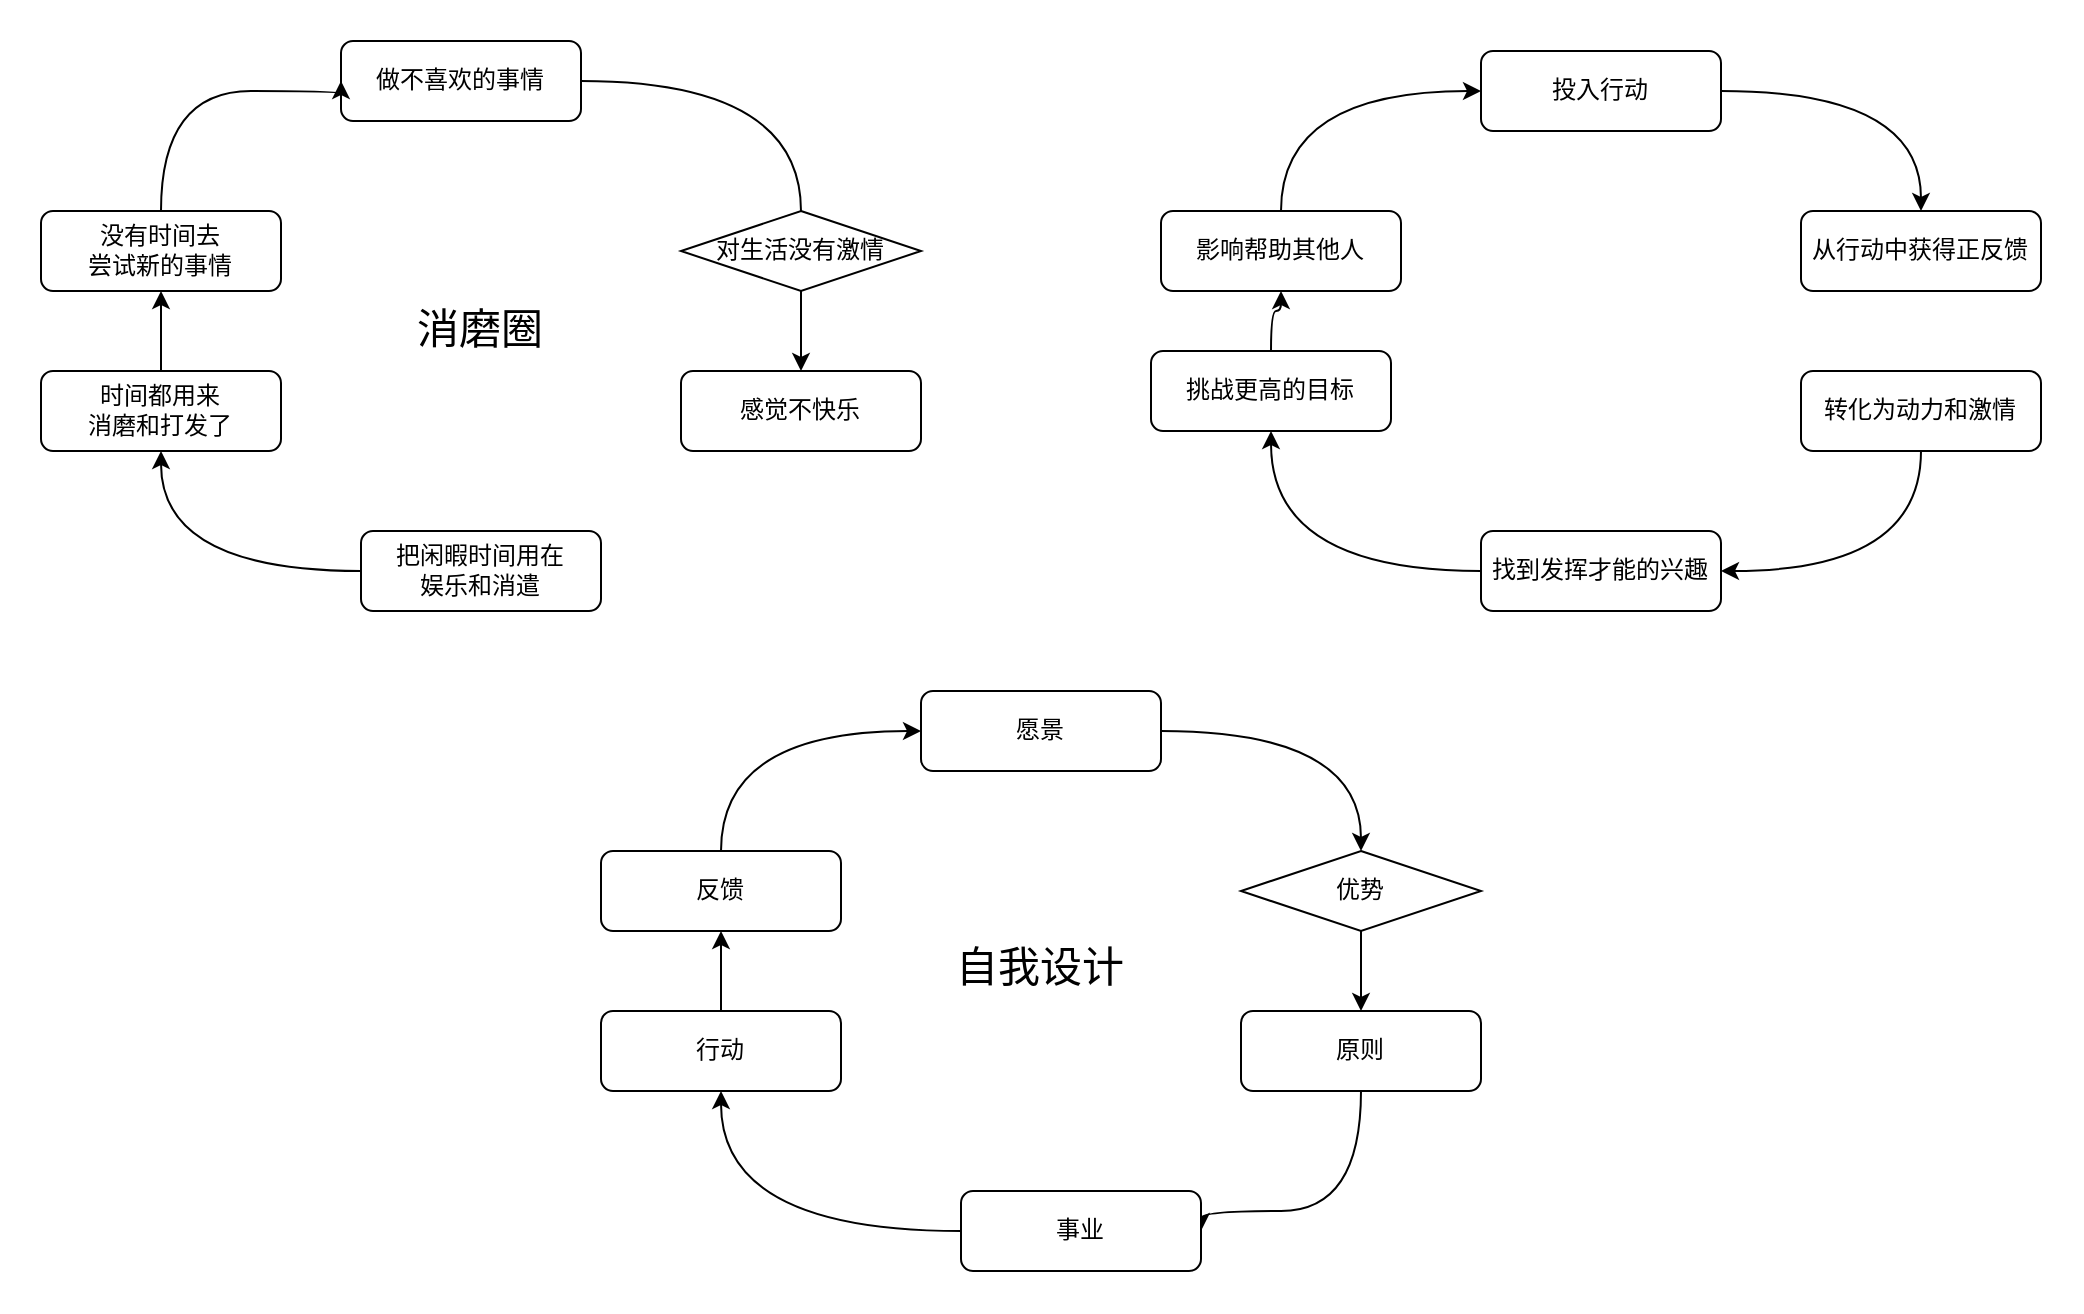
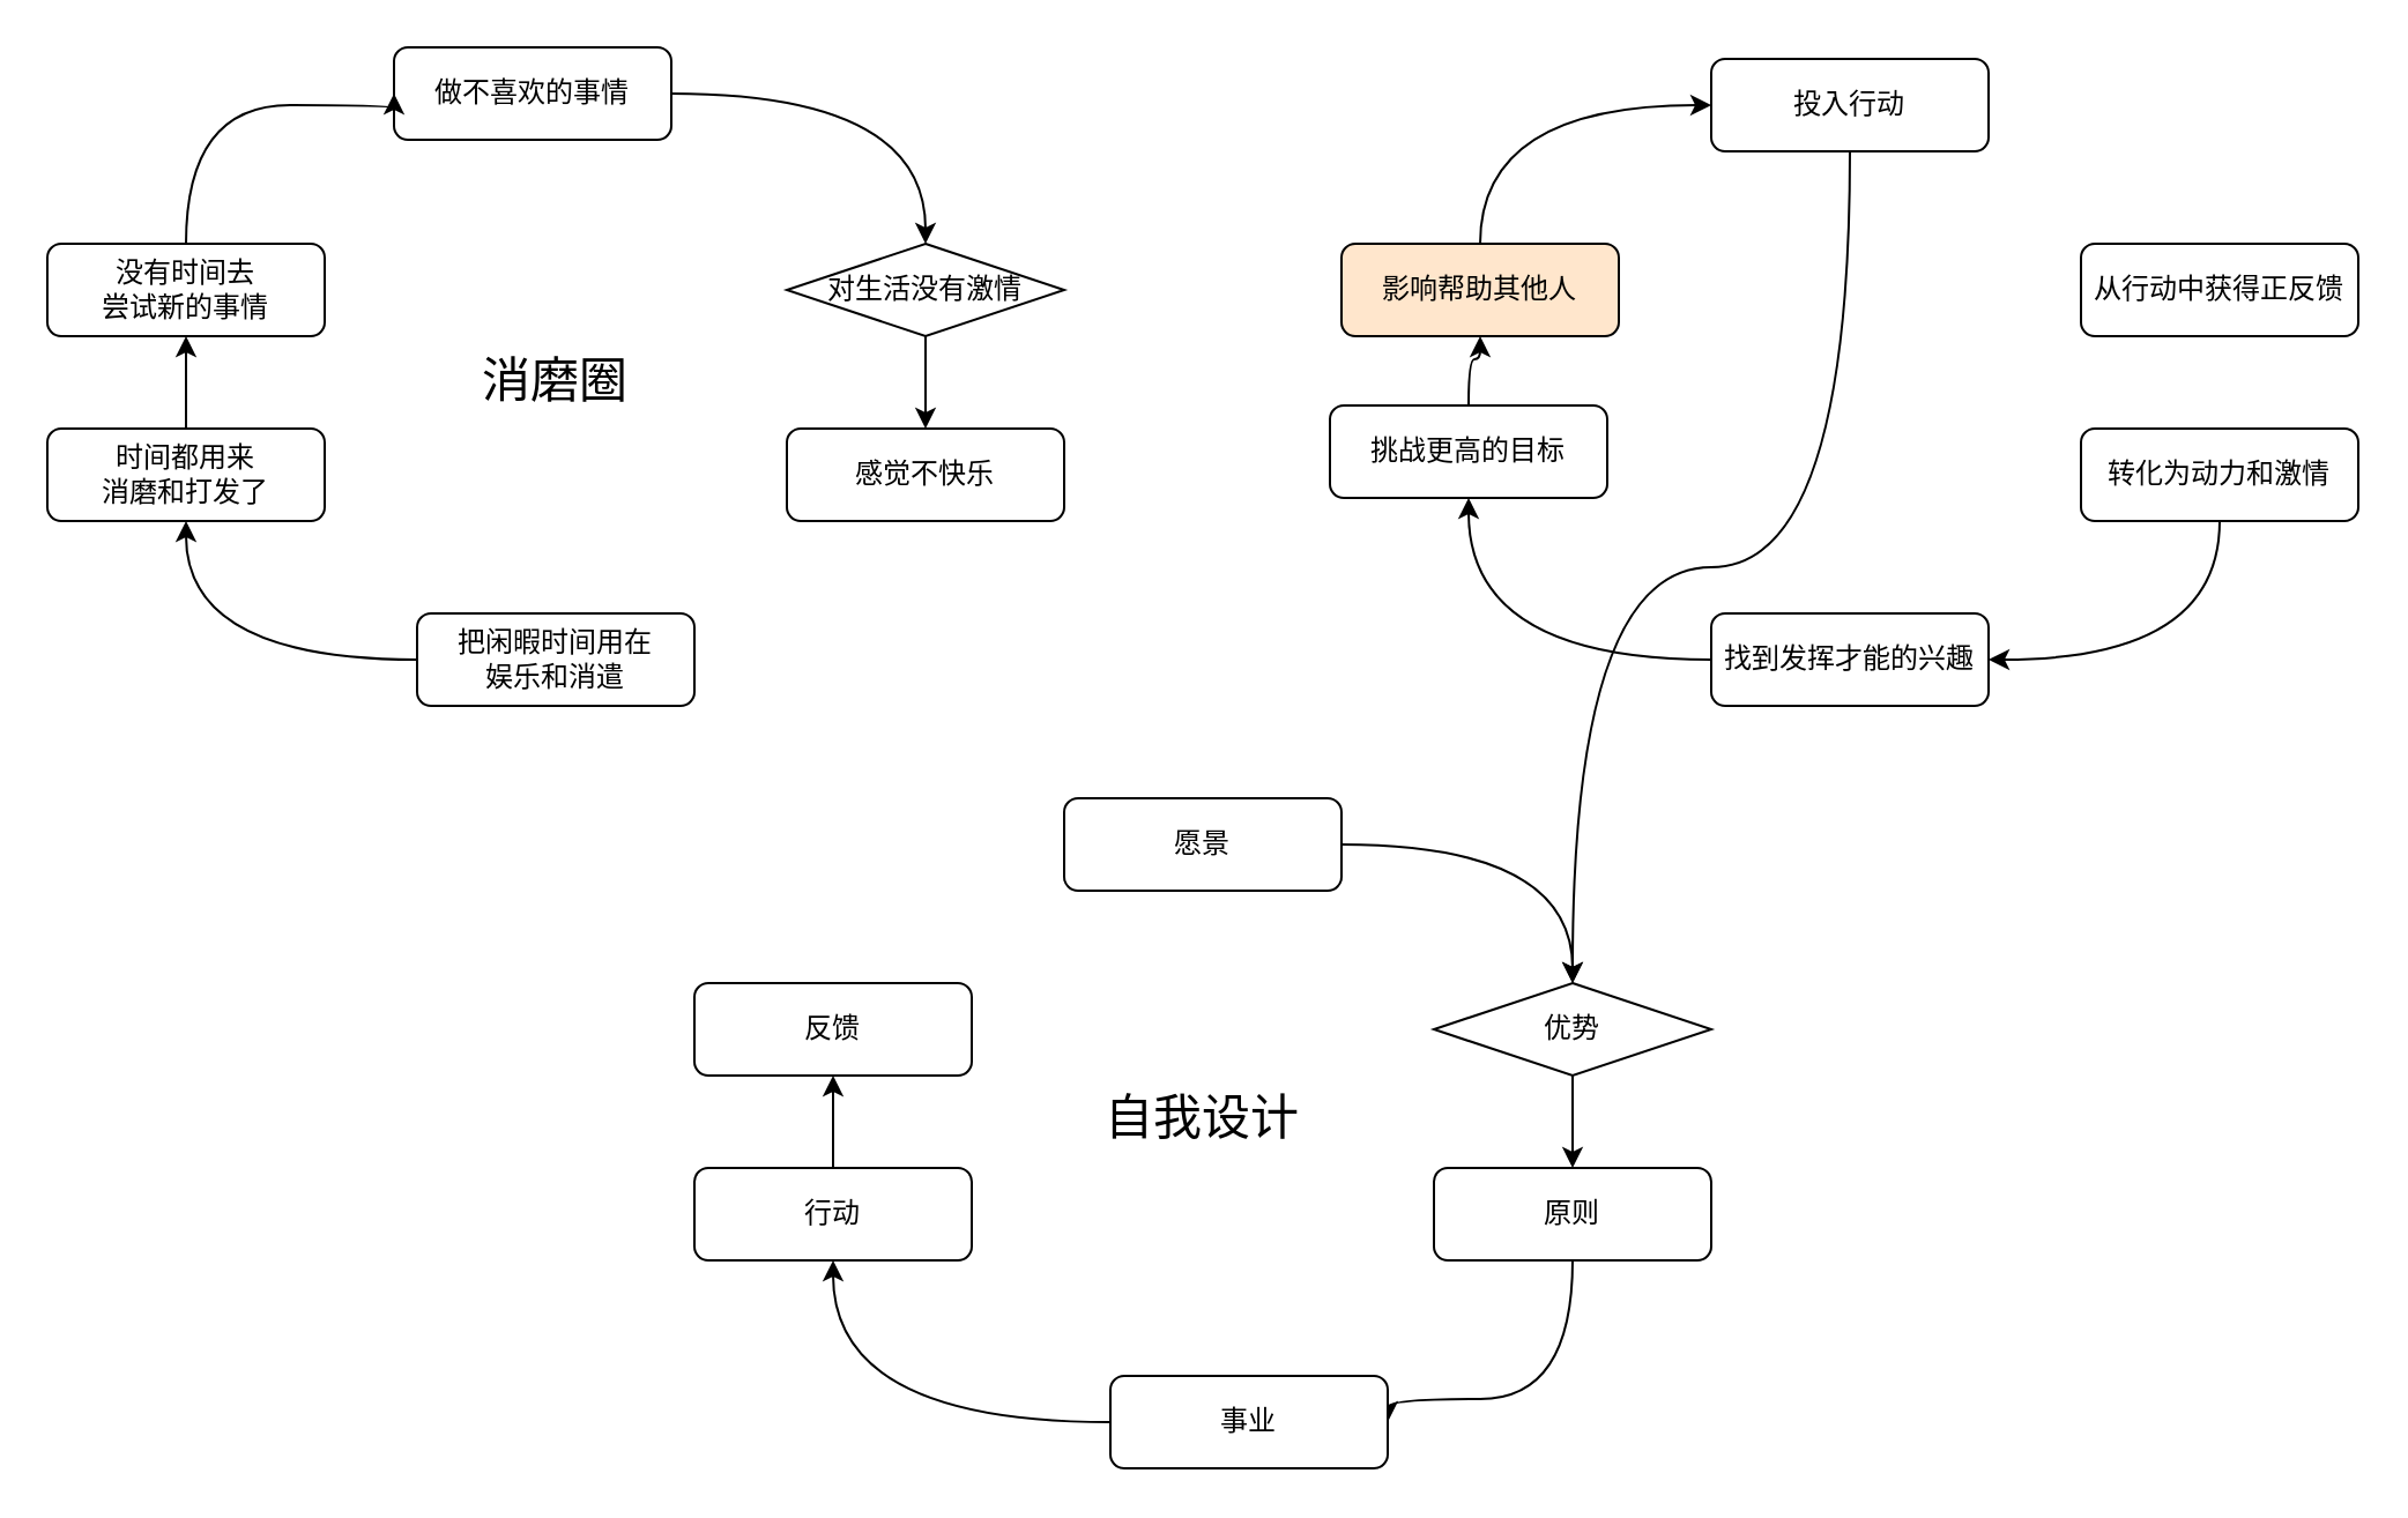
  <mxCell id="0" />
  <mxCell id="1" parent="0" />
- <mxCell id="2" style="edgeStyle=orthogonalEdgeStyle;rounded=0;orthogonalLoop=1;jettySize=auto;html=1;curved=1;endArrow=none;" edge="1" parent="1" source="3" target="5"><mxGeometry relative="1" as="geometry" /></mxCell>
+ <mxCell id="2" style="edgeStyle=orthogonalEdgeStyle;rounded=0;orthogonalLoop=1;jettySize=auto;html=1;curved=1;" edge="1" parent="1" source="3" target="5"><mxGeometry relative="1" as="geometry" /></mxCell>
  <mxCell id="3" value="做不喜欢的事情" style="rounded=1;whiteSpace=wrap;html=1;" vertex="1" parent="1"><mxGeometry x="170" y="20" width="120" height="40" as="geometry" /></mxCell>
  <mxCell id="4" style="edgeStyle=orthogonalEdgeStyle;curved=1;rounded=0;orthogonalLoop=1;jettySize=auto;html=1;strokeColor=default;align=center;verticalAlign=middle;fontFamily=Helvetica;fontSize=11;fontColor=default;labelBackgroundColor=default;endArrow=classic;" edge="1" parent="1" source="5" target="6"><mxGeometry relative="1" as="geometry" /></mxCell>
  <mxCell id="5" value="对生活没有激情" style="rhombus;whiteSpace=wrap;html=1;" vertex="1" parent="1"><mxGeometry x="340" y="105" width="120" height="40" as="geometry" /></mxCell>
  <mxCell id="6" value="感觉不快乐" style="rounded=1;whiteSpace=wrap;html=1;" vertex="1" parent="1"><mxGeometry x="340" y="185" width="120" height="40" as="geometry" /></mxCell>
  <mxCell id="7" style="edgeStyle=orthogonalEdgeStyle;curved=1;rounded=0;orthogonalLoop=1;jettySize=auto;html=1;entryX=0.5;entryY=1;entryDx=0;entryDy=0;strokeColor=default;align=center;verticalAlign=middle;fontFamily=Helvetica;fontSize=11;fontColor=default;labelBackgroundColor=default;endArrow=classic;" edge="1" parent="1" source="8" target="10"><mxGeometry relative="1" as="geometry" /></mxCell>
  <mxCell id="8" value="把闲暇时间用在&lt;br&gt;娱乐和消遣" style="rounded=1;whiteSpace=wrap;html=1;" vertex="1" parent="1"><mxGeometry x="180" y="265" width="120" height="40" as="geometry" /></mxCell>
  <mxCell id="9" style="edgeStyle=orthogonalEdgeStyle;curved=1;rounded=0;orthogonalLoop=1;jettySize=auto;html=1;entryX=0.5;entryY=1;entryDx=0;entryDy=0;strokeColor=default;align=center;verticalAlign=middle;fontFamily=Helvetica;fontSize=11;fontColor=default;labelBackgroundColor=default;endArrow=classic;" edge="1" parent="1" source="10" target="12"><mxGeometry relative="1" as="geometry" /></mxCell>
  <mxCell id="10" value="时间都用来&lt;br&gt;消磨和打发了" style="rounded=1;whiteSpace=wrap;html=1;" vertex="1" parent="1"><mxGeometry x="20" y="185" width="120" height="40" as="geometry" /></mxCell>
  <mxCell id="11" style="edgeStyle=orthogonalEdgeStyle;curved=1;rounded=0;orthogonalLoop=1;jettySize=auto;html=1;entryX=0;entryY=0.5;entryDx=0;entryDy=0;strokeColor=default;align=center;verticalAlign=middle;fontFamily=Helvetica;fontSize=11;fontColor=default;labelBackgroundColor=default;endArrow=classic;" edge="1" parent="1" source="12" target="3"><mxGeometry relative="1" as="geometry"><Array as="points"><mxPoint x="80" y="45" /></Array></mxGeometry></mxCell>
  <mxCell id="12" value="没有时间去&lt;br&gt;尝试新的事情" style="rounded=1;whiteSpace=wrap;html=1;" vertex="1" parent="1"><mxGeometry x="20" y="105" width="120" height="40" as="geometry" /></mxCell>
- <mxCell id="13" style="edgeStyle=orthogonalEdgeStyle;rounded=0;orthogonalLoop=1;jettySize=auto;html=1;curved=1;" edge="1" parent="1" source="14" target="15"><mxGeometry relative="1" as="geometry" /></mxCell>
+ <mxCell id="13" style="edgeStyle=orthogonalEdgeStyle;rounded=0;orthogonalLoop=1;jettySize=auto;html=1;curved=1;" edge="1" parent="1" source="14" target="27"><mxGeometry relative="1" as="geometry" /></mxCell>
  <mxCell id="14" value="投入行动" style="rounded=1;whiteSpace=wrap;html=1;" vertex="1" parent="1"><mxGeometry x="740" y="25" width="120" height="40" as="geometry" /></mxCell>
  <mxCell id="15" value="从行动中获得正反馈" style="rounded=1;whiteSpace=wrap;html=1;" vertex="1" parent="1"><mxGeometry x="900" y="105" width="120" height="40" as="geometry" /></mxCell>
  <mxCell id="16" style="edgeStyle=orthogonalEdgeStyle;curved=1;rounded=0;orthogonalLoop=1;jettySize=auto;html=1;entryX=1;entryY=0.5;entryDx=0;entryDy=0;strokeColor=default;align=center;verticalAlign=middle;fontFamily=Helvetica;fontSize=11;fontColor=default;labelBackgroundColor=default;endArrow=classic;" edge="1" parent="1" source="17" target="19"><mxGeometry relative="1" as="geometry"><Array as="points"><mxPoint x="960" y="285" /></Array></mxGeometry></mxCell>
  <mxCell id="17" value="转化为动力和激情" style="rounded=1;whiteSpace=wrap;html=1;" vertex="1" parent="1"><mxGeometry x="900" y="185" width="120" height="40" as="geometry" /></mxCell>
  <mxCell id="18" style="edgeStyle=orthogonalEdgeStyle;curved=1;rounded=0;orthogonalLoop=1;jettySize=auto;html=1;entryX=0.5;entryY=1;entryDx=0;entryDy=0;strokeColor=default;align=center;verticalAlign=middle;fontFamily=Helvetica;fontSize=11;fontColor=default;labelBackgroundColor=default;endArrow=classic;" edge="1" parent="1" source="19" target="21"><mxGeometry relative="1" as="geometry" /></mxCell>
  <mxCell id="19" value="找到发挥才能的兴趣" style="rounded=1;whiteSpace=wrap;html=1;" vertex="1" parent="1"><mxGeometry x="740" y="265" width="120" height="40" as="geometry" /></mxCell>
  <mxCell id="20" style="edgeStyle=orthogonalEdgeStyle;curved=1;rounded=0;orthogonalLoop=1;jettySize=auto;html=1;entryX=0.5;entryY=1;entryDx=0;entryDy=0;strokeColor=default;align=center;verticalAlign=middle;fontFamily=Helvetica;fontSize=11;fontColor=default;labelBackgroundColor=default;endArrow=classic;" edge="1" parent="1" source="21" target="23"><mxGeometry relative="1" as="geometry" /></mxCell>
  <mxCell id="21" value="挑战更高的目标" style="rounded=1;whiteSpace=wrap;html=1;" vertex="1" parent="1"><mxGeometry x="575" y="175" width="120" height="40" as="geometry" /></mxCell>
  <mxCell id="22" style="edgeStyle=orthogonalEdgeStyle;curved=1;rounded=0;orthogonalLoop=1;jettySize=auto;html=1;entryX=0;entryY=0.5;entryDx=0;entryDy=0;strokeColor=default;align=center;verticalAlign=middle;fontFamily=Helvetica;fontSize=11;fontColor=default;labelBackgroundColor=default;endArrow=classic;" edge="1" parent="1" source="23" target="14"><mxGeometry relative="1" as="geometry"><Array as="points"><mxPoint x="640" y="45" /></Array></mxGeometry></mxCell>
- <mxCell id="23" value="影响帮助其他人" style="rounded=1;whiteSpace=wrap;html=1;" vertex="1" parent="1"><mxGeometry x="580" y="105" width="120" height="40" as="geometry" /></mxCell>
+ <mxCell id="23" value="影响帮助其他人" style="rounded=1;whiteSpace=wrap;html=1;fillColor=#ffe6cc;" vertex="1" parent="1"><mxGeometry x="580" y="105" width="120" height="40" as="geometry" /></mxCell>
  <mxCell id="24" style="edgeStyle=orthogonalEdgeStyle;rounded=0;orthogonalLoop=1;jettySize=auto;html=1;curved=1;" edge="1" parent="1" source="25" target="27"><mxGeometry relative="1" as="geometry" /></mxCell>
  <mxCell id="25" value="愿景" style="rounded=1;whiteSpace=wrap;html=1;" vertex="1" parent="1"><mxGeometry x="460" y="345" width="120" height="40" as="geometry" /></mxCell>
  <mxCell id="26" style="edgeStyle=orthogonalEdgeStyle;curved=1;rounded=0;orthogonalLoop=1;jettySize=auto;html=1;strokeColor=default;align=center;verticalAlign=middle;fontFamily=Helvetica;fontSize=11;fontColor=default;labelBackgroundColor=default;endArrow=classic;" edge="1" parent="1" source="27" target="29"><mxGeometry relative="1" as="geometry" /></mxCell>
  <mxCell id="27" value="优势" style="rhombus;whiteSpace=wrap;html=1;" vertex="1" parent="1"><mxGeometry x="620" y="425" width="120" height="40" as="geometry" /></mxCell>
  <mxCell id="28" style="edgeStyle=orthogonalEdgeStyle;curved=1;rounded=0;orthogonalLoop=1;jettySize=auto;html=1;entryX=1;entryY=0.5;entryDx=0;entryDy=0;strokeColor=default;align=center;verticalAlign=middle;fontFamily=Helvetica;fontSize=11;fontColor=default;labelBackgroundColor=default;endArrow=classic;" edge="1" parent="1" source="29" target="31"><mxGeometry relative="1" as="geometry"><Array as="points"><mxPoint x="680" y="605" /></Array></mxGeometry></mxCell>
  <mxCell id="29" value="原则" style="rounded=1;whiteSpace=wrap;html=1;" vertex="1" parent="1"><mxGeometry x="620" y="505" width="120" height="40" as="geometry" /></mxCell>
  <mxCell id="30" style="edgeStyle=orthogonalEdgeStyle;curved=1;rounded=0;orthogonalLoop=1;jettySize=auto;html=1;entryX=0.5;entryY=1;entryDx=0;entryDy=0;strokeColor=default;align=center;verticalAlign=middle;fontFamily=Helvetica;fontSize=11;fontColor=default;labelBackgroundColor=default;endArrow=classic;" edge="1" parent="1" source="31" target="33"><mxGeometry relative="1" as="geometry" /></mxCell>
  <mxCell id="31" value="事业" style="rounded=1;whiteSpace=wrap;html=1;" vertex="1" parent="1"><mxGeometry x="480" y="595" width="120" height="40" as="geometry" /></mxCell>
  <mxCell id="32" style="edgeStyle=orthogonalEdgeStyle;curved=1;rounded=0;orthogonalLoop=1;jettySize=auto;html=1;entryX=0.5;entryY=1;entryDx=0;entryDy=0;strokeColor=default;align=center;verticalAlign=middle;fontFamily=Helvetica;fontSize=11;fontColor=default;labelBackgroundColor=default;endArrow=classic;" edge="1" parent="1" source="33" target="35"><mxGeometry relative="1" as="geometry" /></mxCell>
  <mxCell id="33" value="行动" style="rounded=1;whiteSpace=wrap;html=1;" vertex="1" parent="1"><mxGeometry x="300" y="505" width="120" height="40" as="geometry" /></mxCell>
- <mxCell id="34" style="edgeStyle=orthogonalEdgeStyle;curved=1;rounded=0;orthogonalLoop=1;jettySize=auto;html=1;entryX=0;entryY=0.5;entryDx=0;entryDy=0;strokeColor=default;align=center;verticalAlign=middle;fontFamily=Helvetica;fontSize=11;fontColor=default;labelBackgroundColor=default;endArrow=classic;" edge="1" parent="1" source="35" target="25"><mxGeometry relative="1" as="geometry"><Array as="points"><mxPoint x="360" y="365" /></Array></mxGeometry></mxCell>
  <mxCell id="35" value="反馈" style="rounded=1;whiteSpace=wrap;html=1;" vertex="1" parent="1"><mxGeometry x="300" y="425" width="120" height="40" as="geometry" /></mxCell>
  <mxCell id="36" value="&lt;span style=&quot;font-size: 21px;&quot;&gt;消磨圈&lt;/span&gt;" style="text;html=1;align=center;verticalAlign=middle;whiteSpace=wrap;rounded=0;fontFamily=Helvetica;fontSize=11;fontColor=default;labelBackgroundColor=default;" vertex="1" parent="1"><mxGeometry x="200" y="149" width="80" height="30" as="geometry" /></mxCell>
  <mxCell id="37" value="&lt;span style=&quot;font-size: 21px;&quot;&gt;自我设计&lt;/span&gt;" style="text;html=1;align=center;verticalAlign=middle;whiteSpace=wrap;rounded=0;fontFamily=Helvetica;fontSize=11;fontColor=default;labelBackgroundColor=default;" vertex="1" parent="1"><mxGeometry x="475" y="468" width="90" height="30" as="geometry" /></mxCell>
